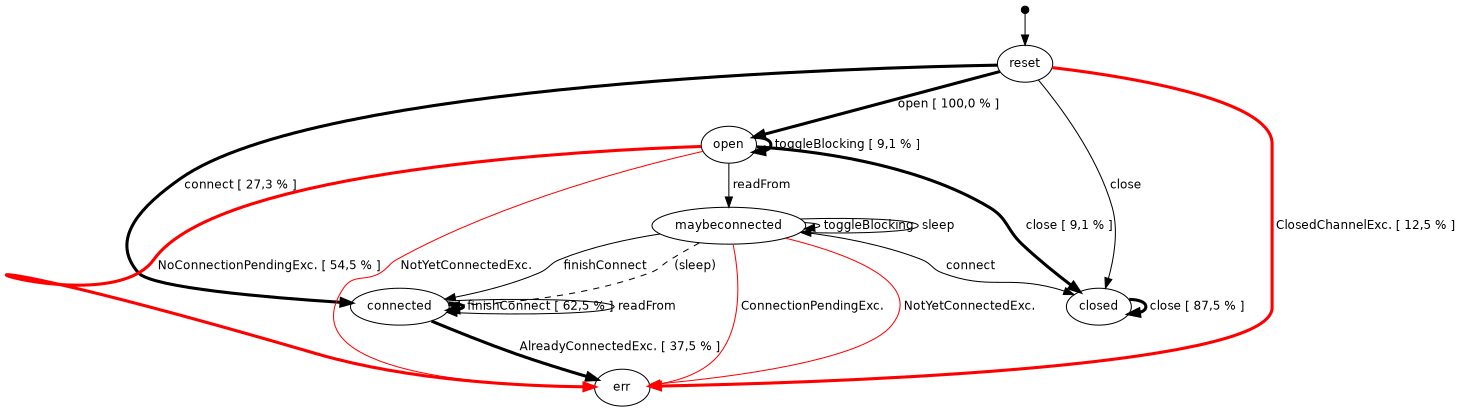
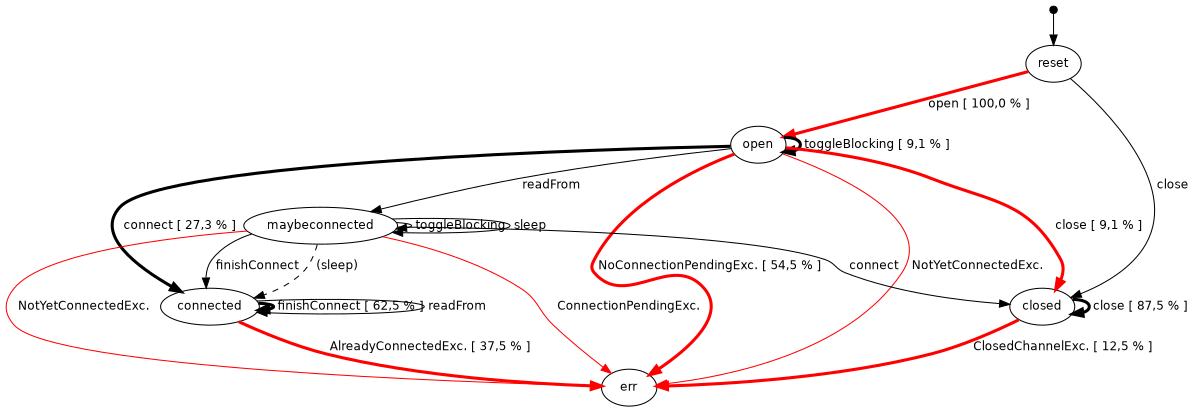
  digraph {
    nodesep=0.2
    rankdir=TB
    ranksep=0.4
    node [fontname=Helvetica fontsize=12.0 margin=0.07]
    edge [fontname=Helvetica fontsize=12.0 margin=0.05]
    "" [height=0.1 shape=point]
    reset
    open
    closed
    connected
    maybeconnected
    err
    "" -> reset
-   reset -> open [label=" open \[ 100,0 % \]" penwidth=3.0]
+   reset -> open [label=" open \[ 100,0 % \]" penwidth=3.0 color=red]
    reset -> closed [label=" close "]
    open -> open [label=" toggleBlocking \[ 9,1 % \]" penwidth=3.0]
-   open -> closed [label=" close \[ 9,1 % \]" penwidth=3.0]
-   reset -> connected [label=" connect \[ 27,3 % \]" penwidth=3.0]
+   open -> closed [label=" close \[ 9,1 % \]" penwidth=3.0 color=red]
+   open -> connected [label=" connect \[ 27,3 % \]" penwidth=3.0]
    open -> maybeconnected [label=" readFrom "]
    open -> err [color=red label=" NoConnectionPendingExc. \[ 54,5 % \]" penwidth=3.0]
    open -> err [color=red label=" NotYetConnectedExc. "]
    closed -> closed [label=" close \[ 87,5 % \]" penwidth=3.0]
-   reset -> err [color=red label=" ClosedChannelExc. \[ 12,5 % \]" penwidth=3.0]
+   closed -> err [color=red label=" ClosedChannelExc. \[ 12,5 % \]" penwidth=3.0]
    connected -> connected [label=" finishConnect \[ 62,5 % \]" penwidth=3.0]
    connected -> connected [label=" readFrom "]
-   connected -> err [color=black label=" AlreadyConnectedExc. \[ 37,5 % \]" penwidth=3.0]
+   connected -> err [color=red label=" AlreadyConnectedExc. \[ 37,5 % \]" penwidth=3.0]
    maybeconnected -> closed [label=" connect "]
    maybeconnected -> connected [label=" finishConnect "]
    maybeconnected -> connected [label=" (sleep) " style=dashed]
    maybeconnected -> maybeconnected [label=" toggleBlocking "]
    maybeconnected -> maybeconnected [label=" sleep "]
    maybeconnected -> err [color=red label=" ConnectionPendingExc. "]
    maybeconnected -> err [color=red label=" NotYetConnectedExc. "]
  }
